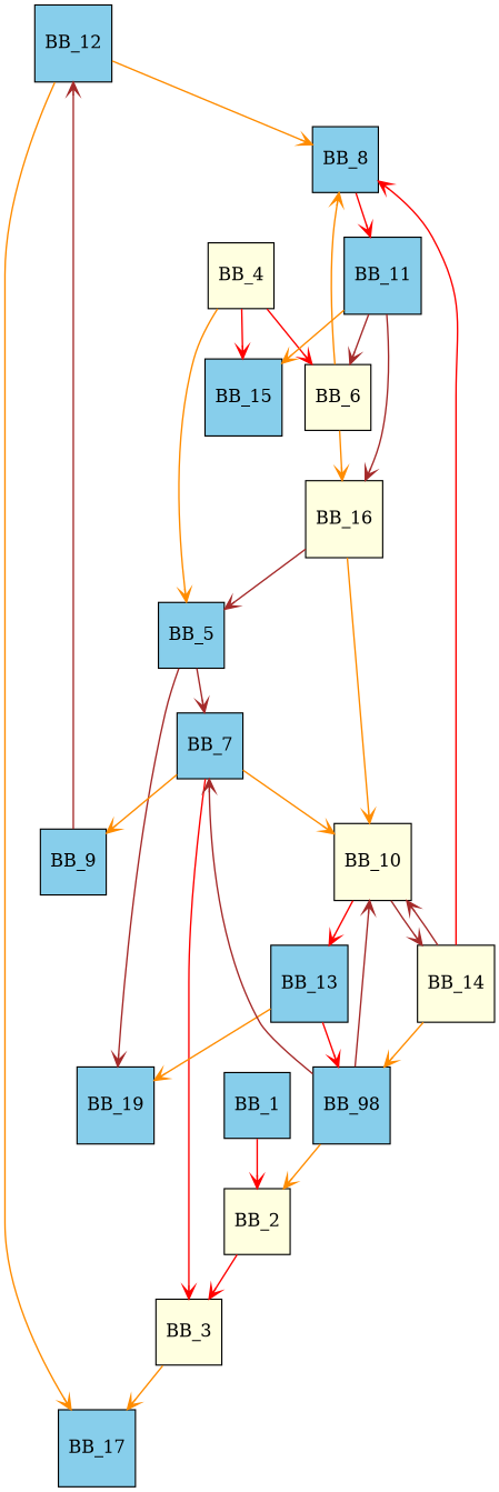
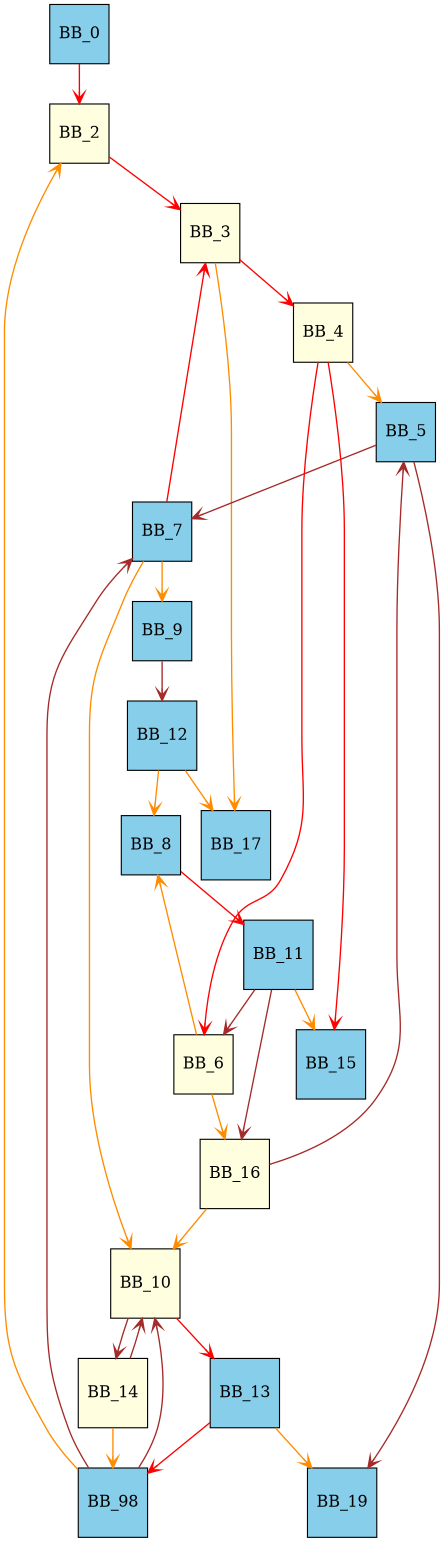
  digraph {
    fontname="Comic Sans MS"
    fontsize=20
    rankdir=TB
    node [fillcolor=skyblue shape=square style=filled]
    edge [arrowhead=vee arrowsize=1 color=darkorange penwidth=1.2]
    BB_2 [fillcolor=lightyellow]
-   BB_1
+   BB_1 [label=BB_0]
    BB_3 [fillcolor=lightyellow]
    BB_4 [fillcolor=lightyellow]
    BB_17
    BB_5
    BB_6 [fillcolor=lightyellow]
    BB_15
    BB_7
    BB_19
    BB_8
    BB_16 [fillcolor=lightyellow]
    BB_9
    BB_10 [fillcolor=lightyellow]
    BB_11
    BB_12
    BB_13
    BB_14 [fillcolor=lightyellow]
    n19 [label=BB_98]
    BB_2 -> BB_3 [color=red]
    BB_1 -> BB_2 [color=red]
+   BB_3 -> BB_4 [color=red]
    BB_3 -> BB_17
    BB_4 -> BB_5
    BB_4 -> BB_6 [color=red]
    BB_4 -> BB_15 [color=red]
    BB_5 -> BB_7 [color=brown]
    BB_5 -> BB_19 [color=brown]
    BB_6 -> BB_8
    BB_6 -> BB_16
    BB_7 -> BB_3 [color=red]
    BB_7 -> BB_9
    BB_7 -> BB_10
    BB_8 -> BB_11 [color=red]
    BB_16 -> BB_5 [color=brown]
    BB_16 -> BB_10
    BB_9 -> BB_12 [color=brown]
    BB_10 -> BB_13 [color=red]
    BB_10 -> BB_14 [color=brown]
    BB_11 -> BB_6 [color=brown]
    BB_11 -> BB_15
    BB_11 -> BB_16 [color=brown]
    BB_12 -> BB_17
    BB_12 -> BB_8
    BB_13 -> BB_19
    BB_13 -> n19 [color=red]
-   BB_14 -> BB_8 [color=red]
    BB_14 -> BB_10 [color=brown]
    BB_14 -> n19
    n19 -> BB_2
    n19 -> BB_7 [color=brown]
    n19 -> BB_10 [color=brown]
  }
